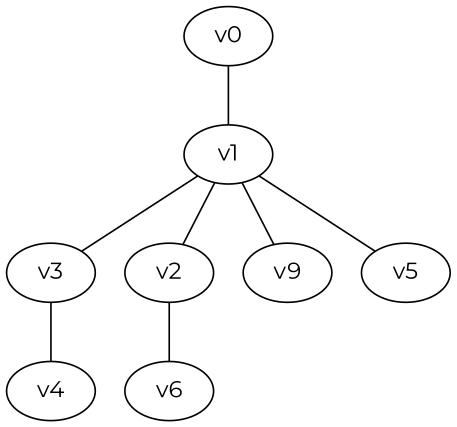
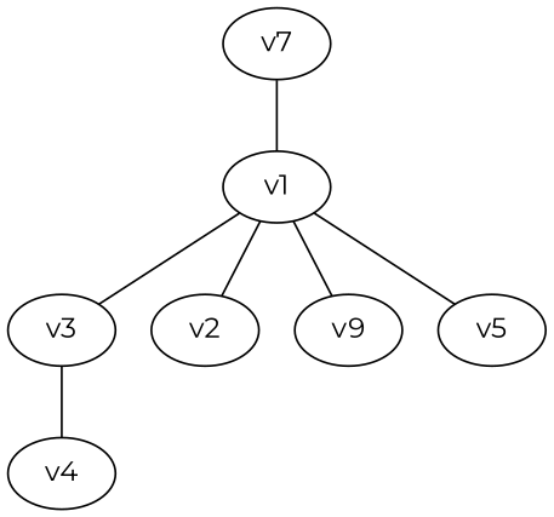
  graph {
    fontname=Montserrat
    node [fontname=Montserrat]
    edge [fontname=Montserrat]
-   v0
+   v0 [label=v7]
    v1
    v3
    v2
    n5 [label=v9]
    v5
    v4
-   v6
    v0 -- v1
    v1 -- v3
    v1 -- v2
    v1 -- n5
    v1 -- v5
    v3 -- v4
-   v2 -- v6
  }
